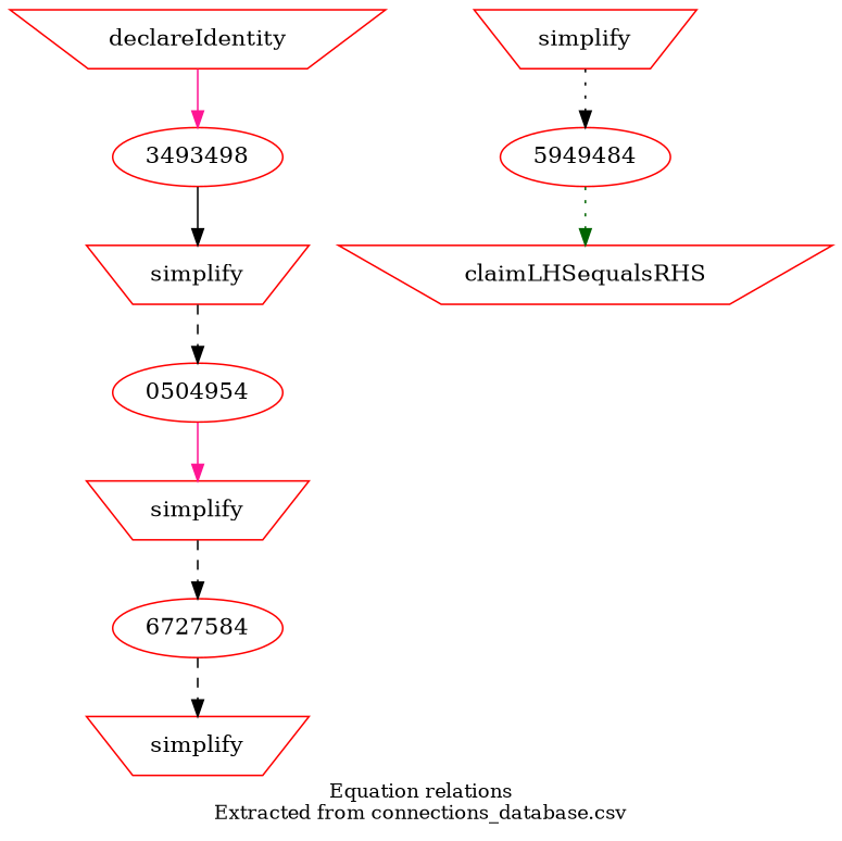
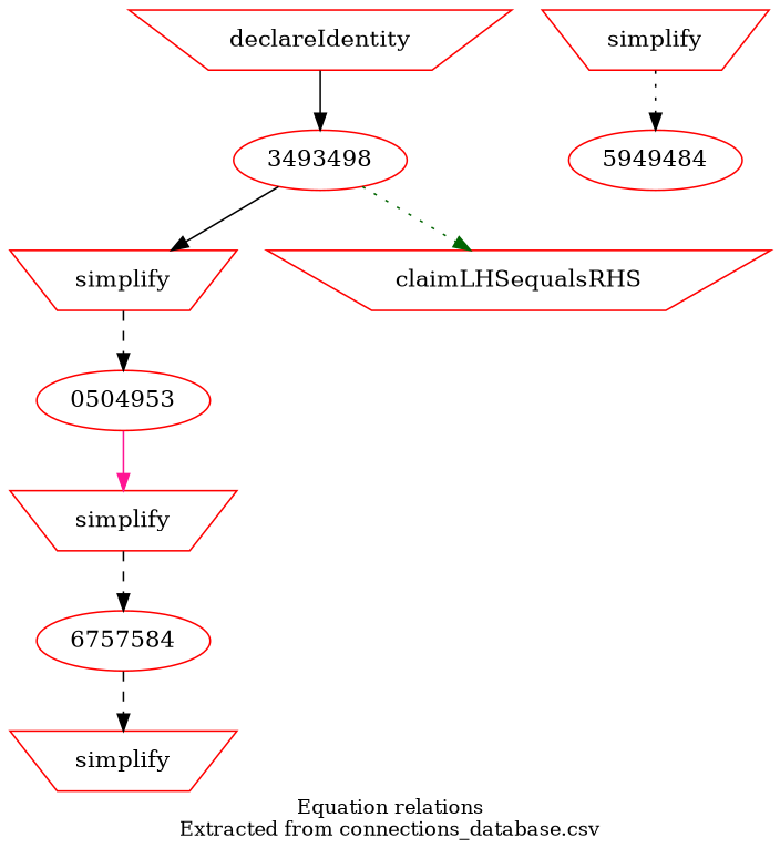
  digraph {
    fontsize=12
    label="Equation relations\nExtracted from connections_database.csv"
    node [color=red shape=invtrapezium]
    edge [color=black style=solid]
    n1 [label=declareIdentity]
    3493498 [shape=ellipse]
    n3 [label=simplify]
-   0504953 [shape=ellipse label=0504954]
+   0504953 [shape=ellipse]
    n5 [label=simplify]
-   6757584 [shape=ellipse label=6727584]
+   6757584 [shape=ellipse]
    n7 [label=simplify]
    n8 [label=simplify]
    5949484 [shape=ellipse]
    n10 [label=claimLHSequalsRHS]
-   n1 -> 3493498 [color=deeppink]
+   n1 -> 3493498
    3493498 -> n3
    n3 -> 0504953 [style=dashed]
    0504953 -> n5 [color=deeppink]
    n5 -> 6757584 [style=dashed]
    6757584 -> n7 [style=dashed]
    n8 -> 5949484 [style=dotted]
-   5949484 -> n10 [color=darkgreen style=dotted]
+   3493498 -> n10 [color=darkgreen style=dotted]
  }
